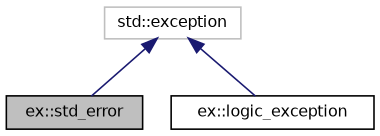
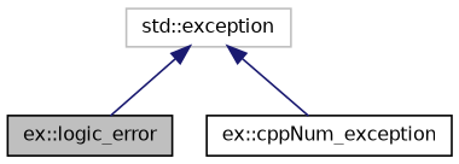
  digraph {
    node [color=black fillcolor=white fontname=Helvetica fontsize=10 shape=record style=filled]
    edge [color=midnightblue dir=back fontname=Helvetica fontsize=10 labelfontname=Helvetica labelfontsize=10 style=solid]
-   n1 [fillcolor=grey75 fontcolor=black height=0.2 label="ex::std_error" width=0.4]
-   n2 [height=0.2 label="ex::logic_exception" width=0.4]
+   n1 [fillcolor=grey75 fontcolor=black height=0.2 label="ex::logic_error" width=0.4]
+   n2 [height=0.2 label="ex::cppNum_exception" width=0.4]
    n3 [color=grey75 height=0.2 label="std::exception" width=0.4]
    n3 -> n1
    n3 -> n2
  }
